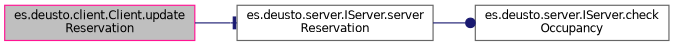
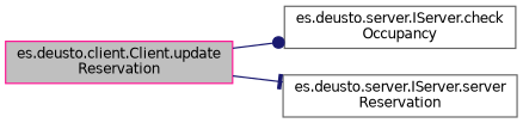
  digraph {
    rankdir=LR
    node [color=gray40 fillcolor=white fontname=Helvetica fontsize=10 shape=record style=filled]
    edge [color=midnightblue fontname=Helvetica fontsize=10 labelfontname=Helvetica labelfontsize=10 style=solid]
    n1 [color=deeppink fillcolor=grey75 fontcolor=black height=0.2 label="es.deusto.client.Client.update\lReservation" width=0.4]
    n2 [height=0.2 label="es.deusto.server.IServer.check\lOccupancy" width=0.4]
    n3 [height=0.2 label="es.deusto.server.IServer.server\lReservation" width=0.4]
-   n3 -> n2 [arrowhead=dot]
+   n1 -> n2 [arrowhead=dot]
    n1 -> n3 [arrowhead=tee]
  }
